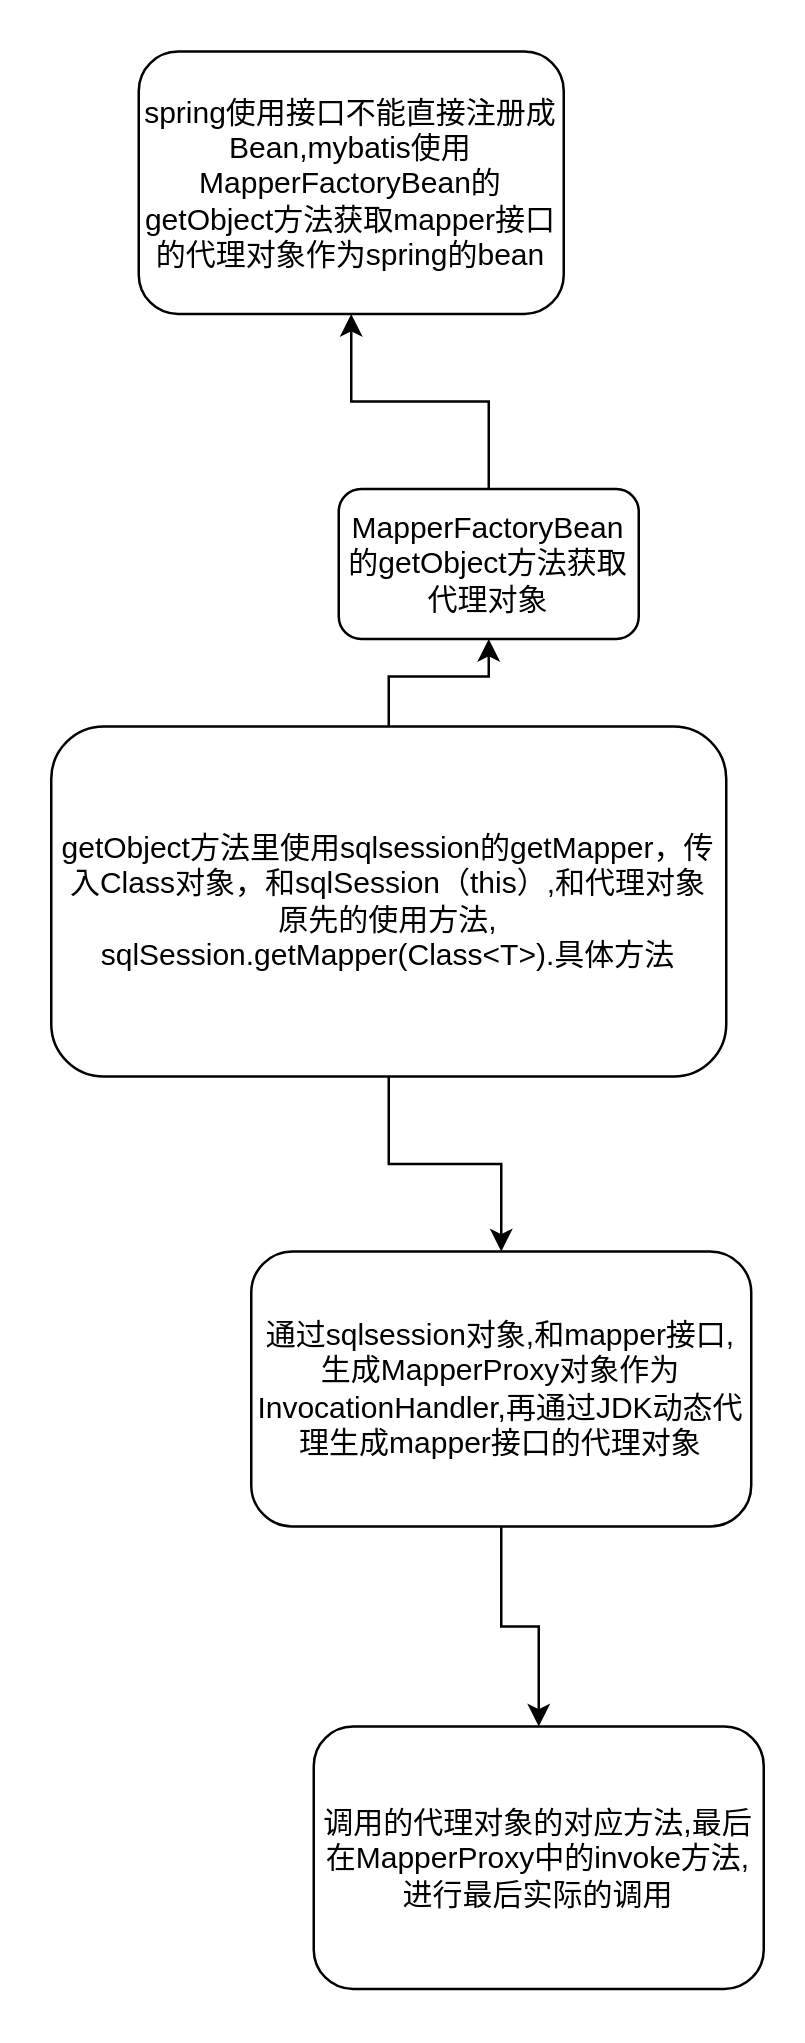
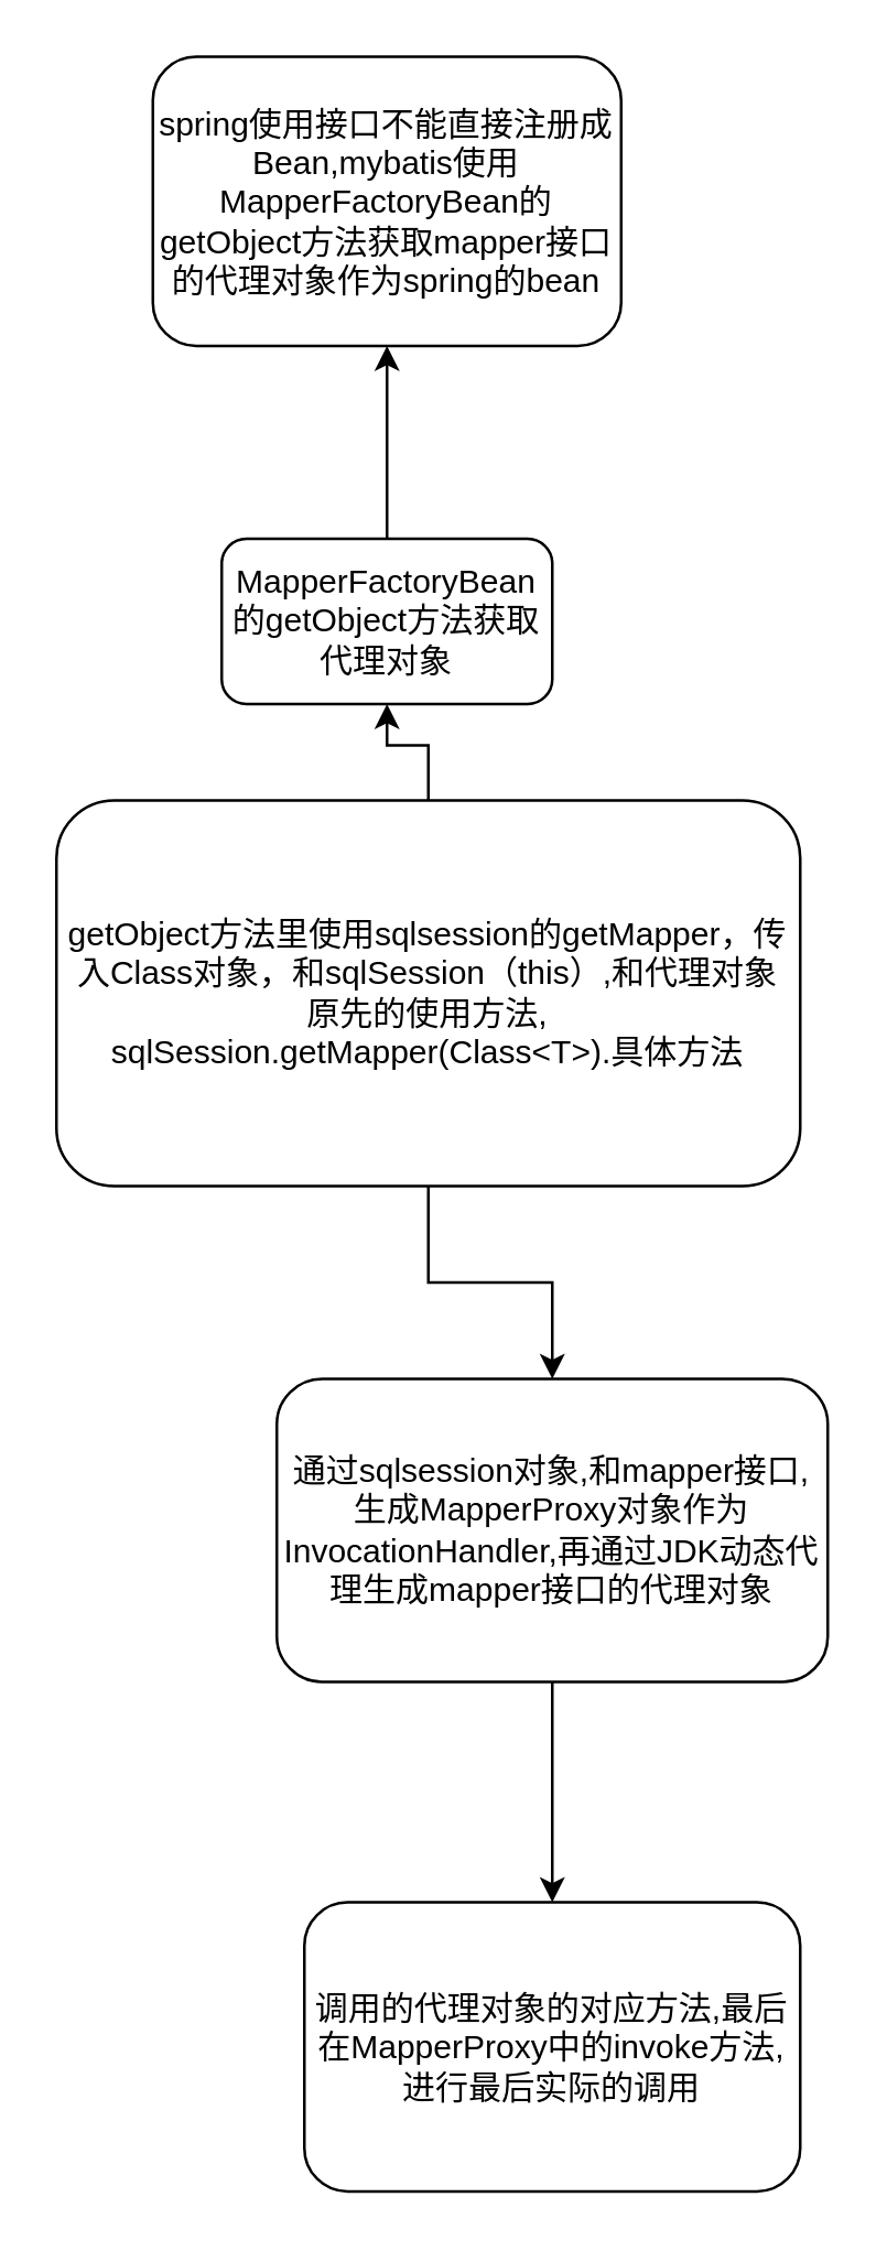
  <mxCell id="0" />
  <mxCell id="1" parent="0" />
  <mxCell id="2" value="" style="edgeStyle=orthogonalEdgeStyle;rounded=0;orthogonalLoop=1;jettySize=auto;html=1;" edge="1" parent="1" source="4" target="6"><mxGeometry relative="1" as="geometry" /></mxCell>
  <mxCell id="3" value="" style="edgeStyle=orthogonalEdgeStyle;rounded=0;orthogonalLoop=1;jettySize=auto;html=1;" edge="1" parent="1" source="4" target="9"><mxGeometry relative="1" as="geometry" /></mxCell>
  <mxCell id="4" value="getObject方法里使用sqlsession的getMapper，传入Class对象，和sqlSession（this）,和代理对象&lt;br&gt;原先的使用方法, sqlSession.getMapper(Class&amp;lt;T&amp;gt;).具体方法" style="rounded=1;whiteSpace=wrap;html=1;fontSize=12;glass=0;strokeWidth=1;shadow=0;" parent="1" vertex="1"><mxGeometry x="20" y="290" width="270" height="140" as="geometry" /></mxCell>
  <mxCell id="5" value="" style="edgeStyle=orthogonalEdgeStyle;rounded=0;orthogonalLoop=1;jettySize=auto;html=1;" edge="1" parent="1" source="6" target="7"><mxGeometry relative="1" as="geometry" /></mxCell>
  <mxCell id="6" value="通过sqlsession对象,和mapper接口,生成MapperProxy对象作为InvocationHandler,再通过JDK动态代理生成mapper接口的代理对象" style="rounded=1;whiteSpace=wrap;html=1;glass=0;strokeWidth=1;shadow=0;" vertex="1" parent="1"><mxGeometry x="100" y="500" width="200" height="110" as="geometry" /></mxCell>
- <mxCell id="7" value="调用的代理对象的对应方法,最后在MapperProxy中的invoke方法,进行最后实际的调用" style="rounded=1;whiteSpace=wrap;html=1;glass=0;strokeWidth=1;shadow=0;" vertex="1" parent="1"><mxGeometry x="125" y="690" width="180" height="105" as="geometry" /></mxCell>
+ <mxCell id="7" value="调用的代理对象的对应方法,最后在MapperProxy中的invoke方法,进行最后实际的调用" style="rounded=1;whiteSpace=wrap;html=1;glass=0;strokeWidth=1;shadow=0;" vertex="1" parent="1"><mxGeometry x="110" y="690" width="180" height="105" as="geometry" /></mxCell>
  <mxCell id="8" value="" style="edgeStyle=orthogonalEdgeStyle;rounded=0;orthogonalLoop=1;jettySize=auto;html=1;" edge="1" parent="1" source="9" target="10"><mxGeometry relative="1" as="geometry" /></mxCell>
- <mxCell id="9" value="MapperFactoryBean的getObject方法获取代理对象" style="rounded=1;whiteSpace=wrap;html=1;glass=0;strokeWidth=1;shadow=0;" vertex="1" parent="1"><mxGeometry x="135" y="195" width="120" height="60" as="geometry" /></mxCell>
+ <mxCell id="9" value="MapperFactoryBean的getObject方法获取代理对象" style="rounded=1;whiteSpace=wrap;html=1;glass=0;strokeWidth=1;shadow=0;" vertex="1" parent="1"><mxGeometry x="80" y="195" width="120" height="60" as="geometry" /></mxCell>
  <mxCell id="10" value="spring使用接口不能直接注册成Bean,mybatis使用MapperFactoryBean的getObject方法获取mapper接口的代理对象作为spring的bean" style="whiteSpace=wrap;html=1;rounded=1;glass=0;strokeWidth=1;shadow=0;" vertex="1" parent="1"><mxGeometry x="55" y="20" width="170" height="105" as="geometry" /></mxCell>
